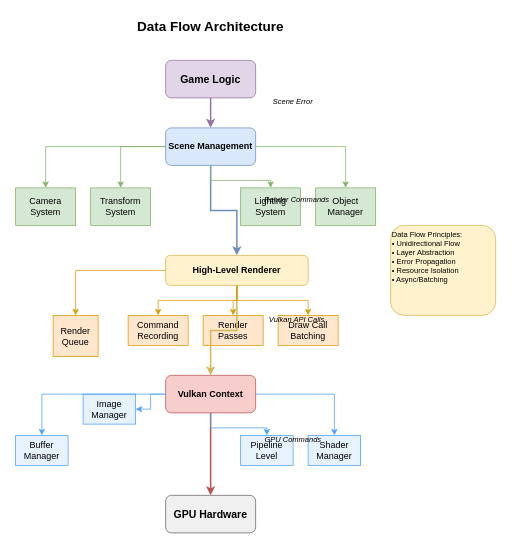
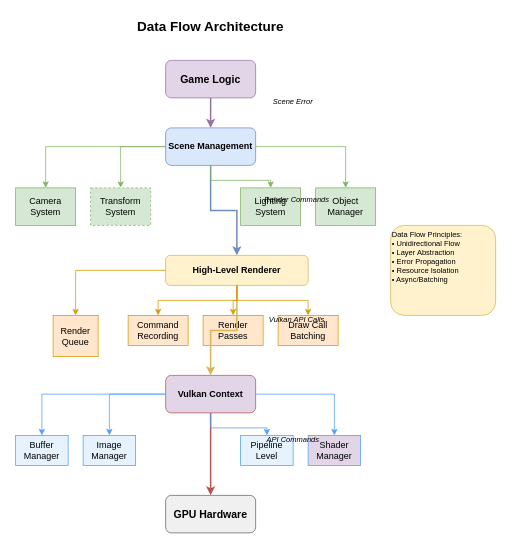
  <mxCell id="0" />
  <mxCell id="1" parent="0" />
  <mxCell id="2" value="Data Flow Architecture" style="text;html=1;strokeColor=none;fillColor=none;align=center;verticalAlign=middle;whiteSpace=wrap;rounded=0;fontSize=18;fontStyle=1" vertex="1" parent="1"><mxGeometry x="170" y="20" width="220" height="30" as="geometry" /></mxCell>
  <mxCell id="3" value="Game Logic" style="rounded=1;whiteSpace=wrap;html=1;fillColor=#e1d5e7;strokeColor=#9673a6;fontStyle=1;fontSize=14" vertex="1" parent="1"><mxGeometry x="220" y="80" width="120" height="50" as="geometry" /></mxCell>
  <mxCell id="4" value="Scene Management" style="rounded=1;whiteSpace=wrap;html=1;fillColor=#dae8fc;strokeColor=#6c8ebf;fontStyle=1" vertex="1" parent="1"><mxGeometry x="220" y="170" width="120" height="50" as="geometry" /></mxCell>
  <mxCell id="5" value="Camera&#10;System" style="rounded=0;whiteSpace=wrap;html=1;fillColor=#d5e8d4;strokeColor=#82b366" vertex="1" parent="1"><mxGeometry x="20" y="250" width="80" height="50" as="geometry" /></mxCell>
- <mxCell id="6" value="Transform&#10;System" style="rounded=0;whiteSpace=wrap;html=1;fillColor=#d5e8d4;strokeColor=#82b366" vertex="1" parent="1"><mxGeometry x="120" y="250" width="80" height="50" as="geometry" /></mxCell>
+ <mxCell id="6" value="Transform&#10;System" style="rounded=0;whiteSpace=wrap;html=1;fillColor=#d5e8d4;strokeColor=#82b366;dashed=1;" vertex="1" parent="1"><mxGeometry x="120" y="250" width="80" height="50" as="geometry" /></mxCell>
  <mxCell id="7" value="Lighting&#10;System" style="rounded=0;whiteSpace=wrap;html=1;fillColor=#d5e8d4;strokeColor=#82b366" vertex="1" parent="1"><mxGeometry x="320" y="250" width="80" height="50" as="geometry" /></mxCell>
  <mxCell id="8" value="Object&#10;Manager" style="rounded=0;whiteSpace=wrap;html=1;fillColor=#d5e8d4;strokeColor=#82b366" vertex="1" parent="1"><mxGeometry x="420" y="250" width="80" height="50" as="geometry" /></mxCell>
  <mxCell id="9" value="High-Level Renderer" style="rounded=1;whiteSpace=wrap;html=1;fillColor=#fff2cc;strokeColor=#d6b656;fontStyle=1" vertex="1" parent="1"><mxGeometry x="220" y="340" width="190" height="40" as="geometry" /></mxCell>
  <mxCell id="10" value="Render Queue" style="rounded=0;whiteSpace=wrap;html=1;fillColor=#ffe6cc;strokeColor=#d79b00" vertex="1" parent="1"><mxGeometry x="70" y="420" width="60" height="55" as="geometry" /></mxCell>
  <mxCell id="11" value="Command&#10;Recording" style="rounded=0;whiteSpace=wrap;html=1;fillColor=#ffe6cc;strokeColor=#d79b00" vertex="1" parent="1"><mxGeometry x="170" y="420" width="80" height="40" as="geometry" /></mxCell>
  <mxCell id="12" value="Render&#10;Passes" style="rounded=0;whiteSpace=wrap;html=1;fillColor=#ffe6cc;strokeColor=#d79b00" vertex="1" parent="1"><mxGeometry x="270" y="420" width="80" height="40" as="geometry" /></mxCell>
  <mxCell id="13" value="Draw Call&#10;Batching" style="rounded=0;whiteSpace=wrap;html=1;fillColor=#ffe6cc;strokeColor=#d79b00" vertex="1" parent="1"><mxGeometry x="370" y="420" width="80" height="40" as="geometry" /></mxCell>
- <mxCell id="14" value="Vulkan Context" style="rounded=1;whiteSpace=wrap;html=1;fillColor=#f8cecc;strokeColor=#b85450;fontStyle=1" vertex="1" parent="1"><mxGeometry x="220" y="500" width="120" height="50" as="geometry" /></mxCell>
+ <mxCell id="14" value="Vulkan Context" style="rounded=1;whiteSpace=wrap;html=1;fillColor=#e1d5e7;strokeColor=#b85450;fontStyle=1;" vertex="1" parent="1"><mxGeometry x="220" y="500" width="120" height="50" as="geometry" /></mxCell>
  <mxCell id="15" value="Buffer&#10;Manager" style="rounded=0;whiteSpace=wrap;html=1;fillColor=#e6f3ff;strokeColor=#4d9fff" vertex="1" parent="1"><mxGeometry x="20" y="580" width="70" height="40" as="geometry" /></mxCell>
- <mxCell id="16" value="Image&#10;Manager" style="rounded=0;whiteSpace=wrap;html=1;fillColor=#e6f3ff;strokeColor=#4d9fff" vertex="1" parent="1"><mxGeometry x="110" y="525" width="70" height="40" as="geometry" /></mxCell>
+ <mxCell id="16" value="Image&#10;Manager" style="rounded=0;whiteSpace=wrap;html=1;fillColor=#e6f3ff;strokeColor=#4d9fff" vertex="1" parent="1"><mxGeometry x="110" y="580" width="70" height="40" as="geometry" /></mxCell>
  <mxCell id="17" value="Pipeline&#10;Level" style="rounded=0;whiteSpace=wrap;html=1;fillColor=#e6f3ff;strokeColor=#4d9fff" vertex="1" parent="1"><mxGeometry x="320" y="580" width="70" height="40" as="geometry" /></mxCell>
- <mxCell id="18" value="Shader&#10;Manager" style="rounded=0;whiteSpace=wrap;html=1;fillColor=#e6f3ff;strokeColor=#4d9fff" vertex="1" parent="1"><mxGeometry x="410" y="580" width="70" height="40" as="geometry" /></mxCell>
+ <mxCell id="18" value="Shader&#10;Manager" style="rounded=0;whiteSpace=wrap;html=1;fillColor=#e1d5e7;strokeColor=#4d9fff;" vertex="1" parent="1"><mxGeometry x="410" y="580" width="70" height="40" as="geometry" /></mxCell>
  <mxCell id="19" value="GPU Hardware" style="rounded=1;whiteSpace=wrap;html=1;fillColor=#f0f0f0;strokeColor=#666666;fontStyle=1;fontSize=14" vertex="1" parent="1"><mxGeometry x="220" y="660" width="120" height="50" as="geometry" /></mxCell>
  <mxCell id="20" style="edgeStyle=orthogonalEdgeStyle;rounded=0;orthogonalLoop=1;jettySize=auto;html=1;strokeWidth=2;fillColor=#e1d5e7;strokeColor=#9673a6" edge="1" parent="1" source="3" target="4"><mxGeometry relative="1" as="geometry"><mxPoint x="280" y="130" as="sourcePoint" /><mxPoint x="280" y="170" as="targetPoint" /></mxGeometry></mxCell>
  <mxCell id="21" style="edgeStyle=orthogonalEdgeStyle;rounded=0;orthogonalLoop=1;jettySize=auto;html=1;strokeWidth=2;fillColor=#dae8fc;strokeColor=#6c8ebf" edge="1" parent="1" source="4" target="9"><mxGeometry relative="1" as="geometry" /></mxCell>
  <mxCell id="22" style="edgeStyle=orthogonalEdgeStyle;rounded=0;orthogonalLoop=1;jettySize=auto;html=1;strokeWidth=2;fillColor=#fff2cc;strokeColor=#d6b656" edge="1" parent="1" source="9" target="14"><mxGeometry relative="1" as="geometry" /></mxCell>
  <mxCell id="23" style="edgeStyle=orthogonalEdgeStyle;rounded=0;orthogonalLoop=1;jettySize=auto;html=1;strokeWidth=2;fillColor=#f8cecc;strokeColor=#b85450" edge="1" parent="1" source="14" target="19"><mxGeometry relative="1" as="geometry" /></mxCell>
  <mxCell id="24" style="edgeStyle=orthogonalEdgeStyle;rounded=0;orthogonalLoop=1;jettySize=auto;html=1;strokeWidth=1;fillColor=#d5e8d4;strokeColor=#82b366" edge="1" parent="1" source="4" target="5"><mxGeometry relative="1" as="geometry" /></mxCell>
  <mxCell id="25" style="edgeStyle=orthogonalEdgeStyle;rounded=0;orthogonalLoop=1;jettySize=auto;html=1;strokeWidth=1;fillColor=#d5e8d4;strokeColor=#82b366" edge="1" parent="1" source="4" target="6"><mxGeometry relative="1" as="geometry" /></mxCell>
  <mxCell id="26" style="edgeStyle=orthogonalEdgeStyle;rounded=0;orthogonalLoop=1;jettySize=auto;html=1;strokeWidth=1;fillColor=#d5e8d4;strokeColor=#82b366" edge="1" parent="1" source="4" target="7"><mxGeometry relative="1" as="geometry" /></mxCell>
  <mxCell id="27" style="edgeStyle=orthogonalEdgeStyle;rounded=0;orthogonalLoop=1;jettySize=auto;html=1;strokeWidth=1;fillColor=#d5e8d4;strokeColor=#82b366" edge="1" parent="1" source="4" target="8"><mxGeometry relative="1" as="geometry" /></mxCell>
  <mxCell id="28" style="edgeStyle=orthogonalEdgeStyle;rounded=0;orthogonalLoop=1;jettySize=auto;html=1;strokeWidth=1;fillColor=#ffe6cc;strokeColor=#d79b00" edge="1" parent="1" source="9" target="10"><mxGeometry relative="1" as="geometry" /></mxCell>
  <mxCell id="29" style="edgeStyle=orthogonalEdgeStyle;rounded=0;orthogonalLoop=1;jettySize=auto;html=1;strokeWidth=1;fillColor=#ffe6cc;strokeColor=#d79b00" edge="1" parent="1" source="9" target="11"><mxGeometry relative="1" as="geometry" /></mxCell>
  <mxCell id="30" style="edgeStyle=orthogonalEdgeStyle;rounded=0;orthogonalLoop=1;jettySize=auto;html=1;strokeWidth=1;fillColor=#ffe6cc;strokeColor=#d79b00" edge="1" parent="1" source="9" target="12"><mxGeometry relative="1" as="geometry" /></mxCell>
  <mxCell id="31" style="edgeStyle=orthogonalEdgeStyle;rounded=0;orthogonalLoop=1;jettySize=auto;html=1;strokeWidth=1;fillColor=#ffe6cc;strokeColor=#d79b00" edge="1" parent="1" source="9" target="13"><mxGeometry relative="1" as="geometry" /></mxCell>
  <mxCell id="32" style="edgeStyle=orthogonalEdgeStyle;rounded=0;orthogonalLoop=1;jettySize=auto;html=1;strokeWidth=1;fillColor=#e6f3ff;strokeColor=#4d9fff" edge="1" parent="1" source="14" target="15"><mxGeometry relative="1" as="geometry" /></mxCell>
  <mxCell id="33" style="edgeStyle=orthogonalEdgeStyle;rounded=0;orthogonalLoop=1;jettySize=auto;html=1;strokeWidth=1;fillColor=#e6f3ff;strokeColor=#4d9fff" edge="1" parent="1" source="14" target="16"><mxGeometry relative="1" as="geometry" /></mxCell>
  <mxCell id="34" style="edgeStyle=orthogonalEdgeStyle;rounded=0;orthogonalLoop=1;jettySize=auto;html=1;strokeWidth=1;fillColor=#e6f3ff;strokeColor=#4d9fff" edge="1" parent="1" source="14" target="17"><mxGeometry relative="1" as="geometry" /></mxCell>
  <mxCell id="35" style="edgeStyle=orthogonalEdgeStyle;rounded=0;orthogonalLoop=1;jettySize=auto;html=1;strokeWidth=1;fillColor=#e6f3ff;strokeColor=#4d9fff" edge="1" parent="1" source="14" target="18"><mxGeometry relative="1" as="geometry" /></mxCell>
  <mxCell id="36" value="Scene Error" style="text;html=1;strokeColor=none;fillColor=none;align=center;verticalAlign=middle;whiteSpace=wrap;rounded=0;fontSize=10;fontStyle=2" vertex="1" parent="1"><mxGeometry x="350" y="125" width="80" height="20" as="geometry" /></mxCell>
  <mxCell id="37" value="Render Commands" style="text;html=1;strokeColor=none;fillColor=none;align=center;verticalAlign=middle;whiteSpace=wrap;rounded=0;fontSize=10;fontStyle=2" vertex="1" parent="1"><mxGeometry x="350" y="255" width="90" height="20" as="geometry" /></mxCell>
  <mxCell id="38" value="Vulkan API Calls" style="text;html=1;strokeColor=none;fillColor=none;align=center;verticalAlign=middle;whiteSpace=wrap;rounded=0;fontSize=10;fontStyle=2" vertex="1" parent="1"><mxGeometry x="350" y="415" width="90" height="20" as="geometry" /></mxCell>
- <mxCell id="39" value="GPU Commands" style="text;html=1;strokeColor=none;fillColor=none;align=center;verticalAlign=middle;whiteSpace=wrap;rounded=0;fontSize=10;fontStyle=2" vertex="1" parent="1"><mxGeometry x="350" y="575" width="80" height="20" as="geometry" /></mxCell>
+ <mxCell id="39" value="API Commands" style="text;html=1;strokeColor=none;fillColor=none;align=center;verticalAlign=middle;whiteSpace=wrap;rounded=0;fontSize=10;fontStyle=2" vertex="1" parent="1"><mxGeometry x="350" y="575" width="80" height="20" as="geometry" /></mxCell>
  <mxCell id="40" value="Data Flow Principles:&#10;• Unidirectional Flow&#10;• Layer Abstraction&#10;• Error Propagation&#10;• Resource Isolation&#10;• Async/Batching" style="text;html=1;strokeColor=#d6b656;fillColor=#fff2cc;align=left;verticalAlign=top;whiteSpace=wrap;rounded=1;fontSize=10" vertex="1" parent="1"><mxGeometry x="520" y="300" width="140" height="120" as="geometry" /></mxCell>
